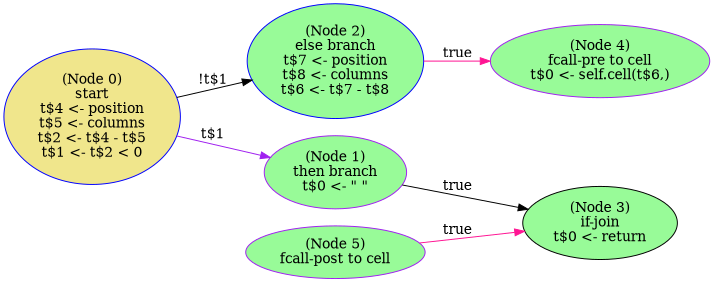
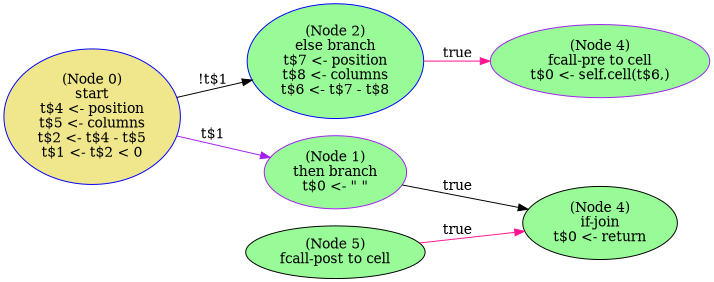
  digraph {
    rankdir=LR
    node [color=blue fillcolor=palegreen style=filled]
    edge [color=black]
    n1 [fillcolor=khaki label="(Node 0)\nstart\nt$4 <- position\nt$5 <- columns\nt$2 <- t$4 - t$5\nt$1 <- t$2 < 0\n"]
    n2 [label="(Node 2)\nelse branch\nt$7 <- position\nt$8 <- columns\nt$6 <- t$7 - t$8\n"]
    n3 [color=purple label="(Node 1)\nthen branch\nt$0 <- \" \"\n"]
    n4 [color=purple label="(Node 4)\nfcall-pre to cell\nt$0 <- self.cell(t$6,)\n"]
-   n5 [color=black label="(Node 3)\nif-join\nt$0 <- return\n"]
-   n6 [color=purple label="(Node 5)\nfcall-post to cell\n"]
+   n5 [color=black label="(Node 4)\nif-join\nt$0 <- return\n"]
+   n6 [color=black label="(Node 5)\nfcall-post to cell\n"]
    n1 -> n2 [label="!t$1"]
    n1 -> n3 [color=purple label="t$1"]
    n2 -> n4 [color=deeppink label=true]
    n3 -> n5 [label=true]
    n6 -> n5 [color=deeppink label=true]
  }
